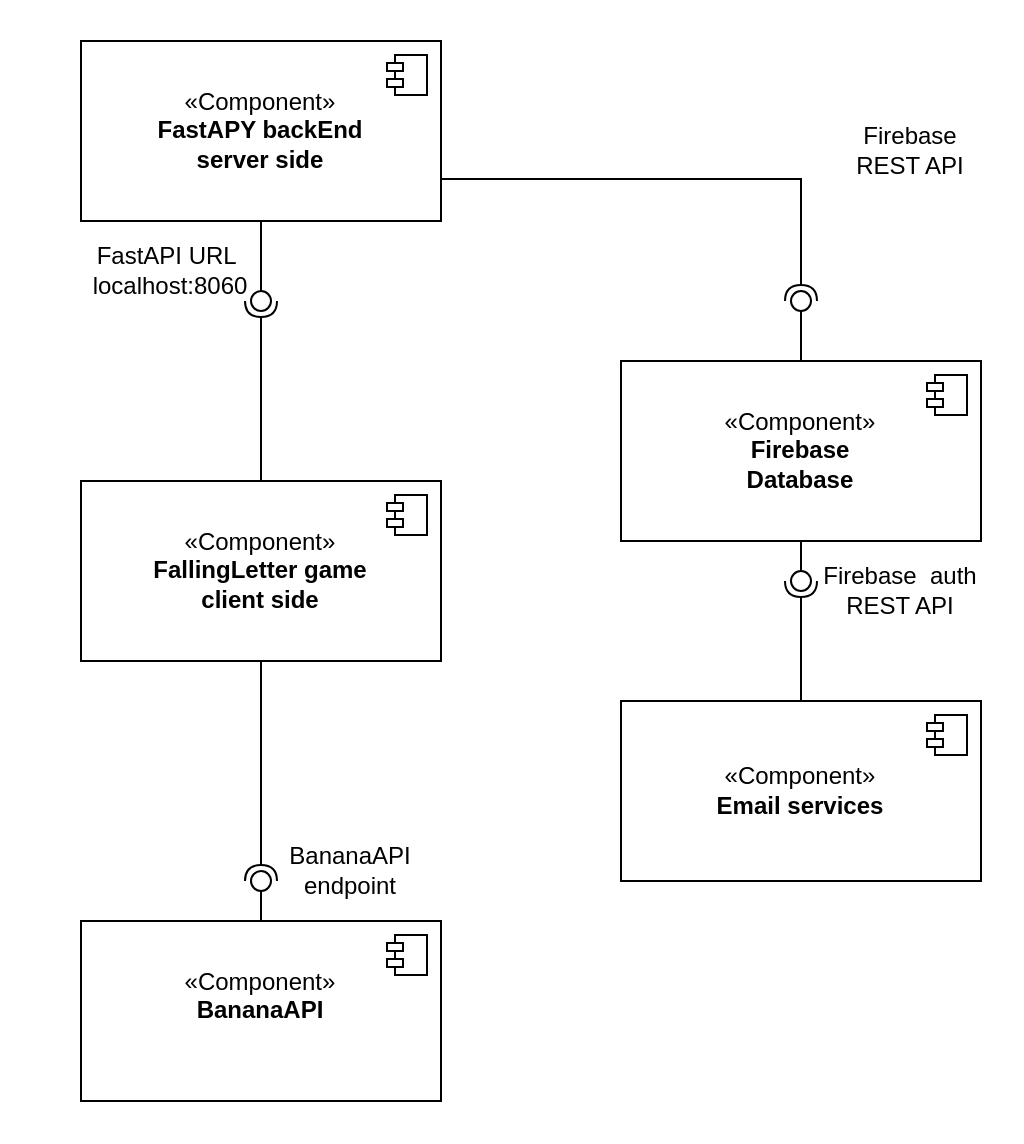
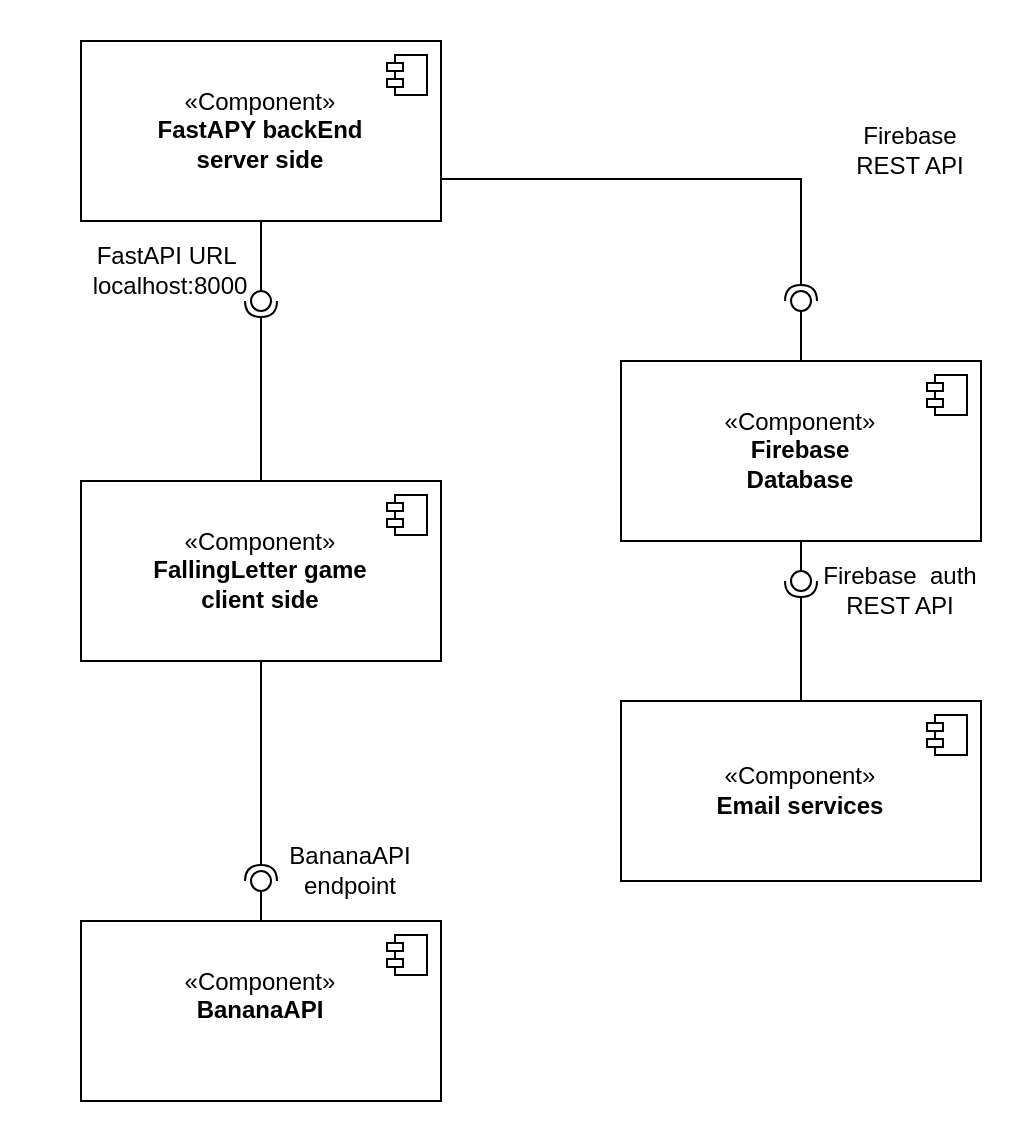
  <mxCell id="0" />
  <mxCell id="1" parent="0" />
  <mxCell id="2" value="«Component»&lt;br&gt;&lt;b&gt;FallingLetter game&lt;/b&gt;&lt;div&gt;&lt;b&gt;client side&lt;/b&gt;&lt;/div&gt;" style="html=1;dropTarget=0;whiteSpace=wrap;" parent="1" vertex="1"><mxGeometry x="40" y="240" width="180" height="90" as="geometry" /></mxCell>
  <mxCell id="3" value="" style="shape=module;jettyWidth=8;jettyHeight=4;" parent="2" vertex="1"><mxGeometry x="1" width="20" height="20" relative="1" as="geometry"><mxPoint x="-27" y="7" as="offset" /></mxGeometry></mxCell>
  <mxCell id="4" value="«Component»&lt;br&gt;&lt;b&gt;FastAPY backEnd&lt;/b&gt;&lt;div&gt;&lt;b&gt;server side&lt;/b&gt;&lt;/div&gt;" style="html=1;dropTarget=0;whiteSpace=wrap;" parent="1" vertex="1"><mxGeometry x="40" y="20" width="180" height="90" as="geometry" /></mxCell>
  <mxCell id="5" value="" style="shape=module;jettyWidth=8;jettyHeight=4;" parent="4" vertex="1"><mxGeometry x="1" width="20" height="20" relative="1" as="geometry"><mxPoint x="-27" y="7" as="offset" /></mxGeometry></mxCell>
  <mxCell id="6" value="«Component»&lt;br&gt;&lt;b&gt;Firebase&lt;/b&gt;&lt;div&gt;&lt;b&gt;Database&lt;/b&gt;&lt;/div&gt;" style="html=1;dropTarget=0;whiteSpace=wrap;" parent="1" vertex="1"><mxGeometry x="310" y="180" width="180" height="90" as="geometry" /></mxCell>
  <mxCell id="7" value="" style="shape=module;jettyWidth=8;jettyHeight=4;" parent="6" vertex="1"><mxGeometry x="1" width="20" height="20" relative="1" as="geometry"><mxPoint x="-27" y="7" as="offset" /></mxGeometry></mxCell>
  <mxCell id="8" value="«Component»&lt;br&gt;&lt;b&gt;Email services&lt;/b&gt;" style="html=1;dropTarget=0;whiteSpace=wrap;" parent="1" vertex="1"><mxGeometry x="310" y="350" width="180" height="90" as="geometry" /></mxCell>
  <mxCell id="9" value="" style="shape=module;jettyWidth=8;jettyHeight=4;" parent="8" vertex="1"><mxGeometry x="1" width="20" height="20" relative="1" as="geometry"><mxPoint x="-27" y="7" as="offset" /></mxGeometry></mxCell>
  <mxCell id="10" value="" style="rounded=0;orthogonalLoop=1;jettySize=auto;html=1;endArrow=halfCircle;endFill=0;endSize=6;strokeWidth=1;sketch=0;exitX=0.5;exitY=0;exitDx=0;exitDy=0;" parent="1" source="2" edge="1"><mxGeometry relative="1" as="geometry"><mxPoint x="50" y="385" as="sourcePoint" /><mxPoint x="130" y="150" as="targetPoint" /></mxGeometry></mxCell>
  <mxCell id="11" value="" style="rounded=0;orthogonalLoop=1;jettySize=auto;html=1;endArrow=oval;endFill=0;sketch=0;sourcePerimeterSpacing=0;targetPerimeterSpacing=0;endSize=10;exitX=0.5;exitY=1;exitDx=0;exitDy=0;" parent="1" source="4" edge="1"><mxGeometry relative="1" as="geometry"><mxPoint x="10" y="385" as="sourcePoint" /><mxPoint x="130" y="150" as="targetPoint" /></mxGeometry></mxCell>
  <mxCell id="12" value="" style="ellipse;whiteSpace=wrap;html=1;align=center;aspect=fixed;fillColor=none;strokeColor=none;resizable=0;perimeter=centerPerimeter;rotatable=0;allowArrows=0;points=[];outlineConnect=1;" parent="1" vertex="1"><mxGeometry x="20" y="460" width="10" height="10" as="geometry" /></mxCell>
  <mxCell id="13" value="" style="rounded=0;orthogonalLoop=1;jettySize=auto;html=1;endArrow=oval;endFill=0;sketch=0;sourcePerimeterSpacing=0;targetPerimeterSpacing=0;endSize=10;exitX=0.5;exitY=0;exitDx=0;exitDy=0;" parent="1" source="6" edge="1"><mxGeometry relative="1" as="geometry"><mxPoint x="140" y="120" as="sourcePoint" /><mxPoint x="400" y="150" as="targetPoint" /></mxGeometry></mxCell>
  <mxCell id="14" value="" style="rounded=0;orthogonalLoop=1;jettySize=auto;html=1;endArrow=halfCircle;endFill=0;endSize=6;strokeWidth=1;sketch=0;exitX=1;exitY=0.5;exitDx=0;exitDy=0;edgeStyle=elbowEdgeStyle;elbow=vertical;" parent="1" edge="1"><mxGeometry relative="1" as="geometry"><mxPoint x="220" y="27.5" as="sourcePoint" /><mxPoint x="400" y="150" as="targetPoint" /></mxGeometry></mxCell>
  <mxCell id="15" value="" style="rounded=0;orthogonalLoop=1;jettySize=auto;html=1;endArrow=oval;endFill=0;sketch=0;sourcePerimeterSpacing=0;targetPerimeterSpacing=0;endSize=10;exitX=0.5;exitY=1;exitDx=0;exitDy=0;" parent="1" source="6" edge="1"><mxGeometry relative="1" as="geometry"><mxPoint x="410" y="190" as="sourcePoint" /><mxPoint x="400" y="290" as="targetPoint" /></mxGeometry></mxCell>
  <mxCell id="16" value="" style="rounded=0;orthogonalLoop=1;jettySize=auto;html=1;endArrow=halfCircle;endFill=0;endSize=6;strokeWidth=1;sketch=0;exitX=0.5;exitY=0;exitDx=0;exitDy=0;edgeStyle=elbowEdgeStyle;elbow=vertical;" parent="1" source="8" edge="1"><mxGeometry relative="1" as="geometry"><mxPoint x="230" y="37.5" as="sourcePoint" /><mxPoint x="400" y="290" as="targetPoint" /></mxGeometry></mxCell>
  <mxCell id="17" value="" style="rounded=0;orthogonalLoop=1;jettySize=auto;html=1;endArrow=oval;endFill=0;sketch=0;sourcePerimeterSpacing=0;targetPerimeterSpacing=0;endSize=10;exitX=0.5;exitY=0;exitDx=0;exitDy=0;" parent="1" source="19" edge="1"><mxGeometry relative="1" as="geometry"><mxPoint x="128.06" y="460.09" as="sourcePoint" /><mxPoint x="130" y="440" as="targetPoint" /></mxGeometry></mxCell>
  <mxCell id="18" value="" style="rounded=0;orthogonalLoop=1;jettySize=auto;html=1;endArrow=halfCircle;endFill=0;endSize=6;strokeWidth=1;sketch=0;exitX=0.5;exitY=1;exitDx=0;exitDy=0;edgeStyle=elbowEdgeStyle;elbow=vertical;" parent="1" source="2" edge="1"><mxGeometry relative="1" as="geometry"><mxPoint x="410" y="360" as="sourcePoint" /><mxPoint x="130" y="440" as="targetPoint" /></mxGeometry></mxCell>
  <mxCell id="19" value="«Component»&lt;br&gt;&lt;b&gt;BananaAPI&lt;/b&gt;&lt;div&gt;&lt;br&gt;&lt;/div&gt;" style="html=1;dropTarget=0;whiteSpace=wrap;" parent="1" vertex="1"><mxGeometry x="40" y="460" width="180" height="90" as="geometry" /></mxCell>
  <mxCell id="20" value="" style="shape=module;jettyWidth=8;jettyHeight=4;" parent="19" vertex="1"><mxGeometry x="1" width="20" height="20" relative="1" as="geometry"><mxPoint x="-27" y="7" as="offset" /></mxGeometry></mxCell>
- <mxCell id="21" value="FastAPI URL&amp;nbsp;&lt;div&gt;localhost:8060&lt;/div&gt;" style="text;html=1;align=center;verticalAlign=middle;whiteSpace=wrap;rounded=0;" parent="1" vertex="1"><mxGeometry x="50" y="120" width="70" height="30" as="geometry" /></mxCell>
+ <mxCell id="21" value="FastAPI URL&amp;nbsp;&lt;div&gt;localhost:8000&lt;/div&gt;" style="text;html=1;align=center;verticalAlign=middle;whiteSpace=wrap;rounded=0;" parent="1" vertex="1"><mxGeometry x="50" y="120" width="70" height="30" as="geometry" /></mxCell>
  <mxCell id="22" value="BananaAPI endpoint" style="text;html=1;align=center;verticalAlign=middle;whiteSpace=wrap;rounded=0;" parent="1" vertex="1"><mxGeometry x="140" y="420" width="70" height="30" as="geometry" /></mxCell>
  <mxCell id="23" value="Firebase REST API" style="text;html=1;align=center;verticalAlign=middle;whiteSpace=wrap;rounded=0;" parent="1" vertex="1"><mxGeometry x="420" y="60" width="70" height="30" as="geometry" /></mxCell>
  <mxCell id="24" value="Firebase&amp;nbsp; auth REST API" style="text;html=1;align=center;verticalAlign=middle;whiteSpace=wrap;rounded=0;" parent="1" vertex="1"><mxGeometry x="410" y="280" width="80" height="30" as="geometry" /></mxCell>
